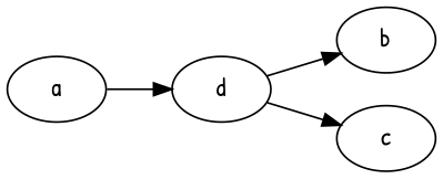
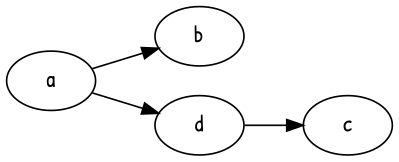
  digraph {
    fontname="Patrick Hand"
    rankdir=LR
    node [Processor=1 Start=-1 fontname="Patrick Hand"]
    edge [fontname="Patrick Hand"]
    a [Weight=1]
    b [Weight=5]
    d [Weight=7]
    c [Weight=6]
-   d -> b [Weight=5]
+   a -> b [Weight=5]
    a -> d [Weight=3]
    d -> c [Weight=6]
  }
